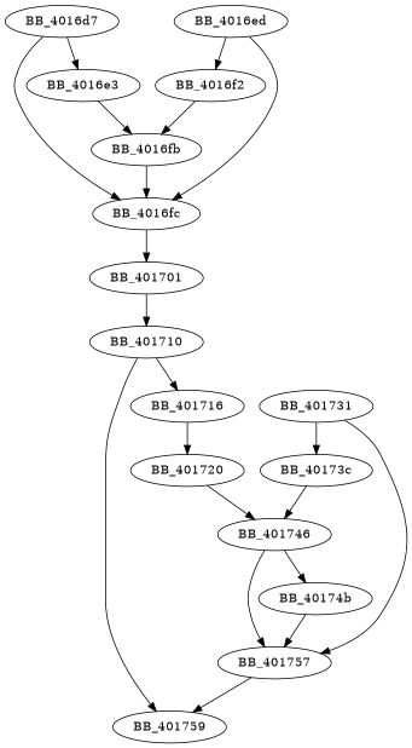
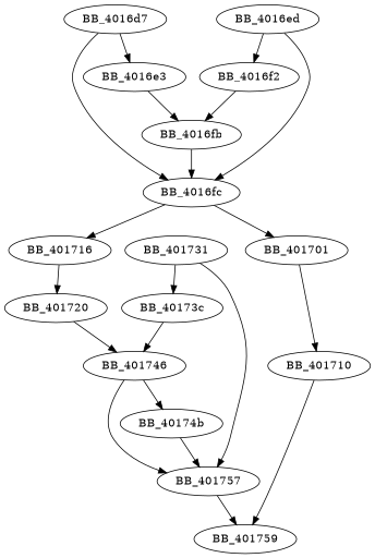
  digraph {
    BB_4016d7
    BB_4016e3
    BB_4016fc
    BB_4016fb
    BB_401701
    BB_4016ed
    BB_4016f2
    BB_401710
    BB_401716
    BB_401759
    BB_401720
    BB_401746
    BB_401731
    BB_40173c
    BB_401757
    BB_40174b
    BB_4016d7 -> BB_4016e3
    BB_4016d7 -> BB_4016fc
    BB_4016e3 -> BB_4016fb
    BB_4016fc -> BB_401701
    BB_4016fb -> BB_4016fc
    BB_401701 -> BB_401710
    BB_4016ed -> BB_4016fc
    BB_4016ed -> BB_4016f2
    BB_4016f2 -> BB_4016fb
-   BB_401710 -> BB_401716
+   BB_4016fc -> BB_401716
    BB_401710 -> BB_401759
    BB_401716 -> BB_401720
    BB_401720 -> BB_401746
    BB_401746 -> BB_401757
    BB_401746 -> BB_40174b
    BB_401731 -> BB_40173c
    BB_401731 -> BB_401757
    BB_40173c -> BB_401746
    BB_401757 -> BB_401759
    BB_40174b -> BB_401757
  }
